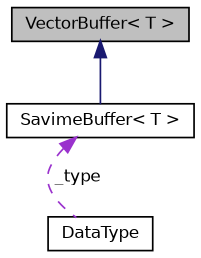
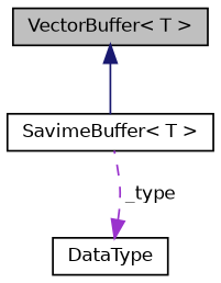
  digraph {
    node [color=black fillcolor=white fontname=Helvetica fontsize=10 shape=record style=filled]
    edge [dir=back fontname=Helvetica fontsize=10 labelfontname=Helvetica labelfontsize=10]
    n1 [fillcolor=grey75 fontcolor=black height=0.2 label="VectorBuffer\< T \>" width=0.4]
    n2 [height=0.2 label="SavimeBuffer\< T \>" width=0.4]
    n3 [height=0.2 label=DataType width=0.4]
    n1 -> n2 [color=midnightblue style=solid]
-   n2 -> n3 [color=darkorchid3 label=" _type" style=dashed]
+   n3 -> n2 [color=darkorchid3 label=" _type" style=dashed]
  }
